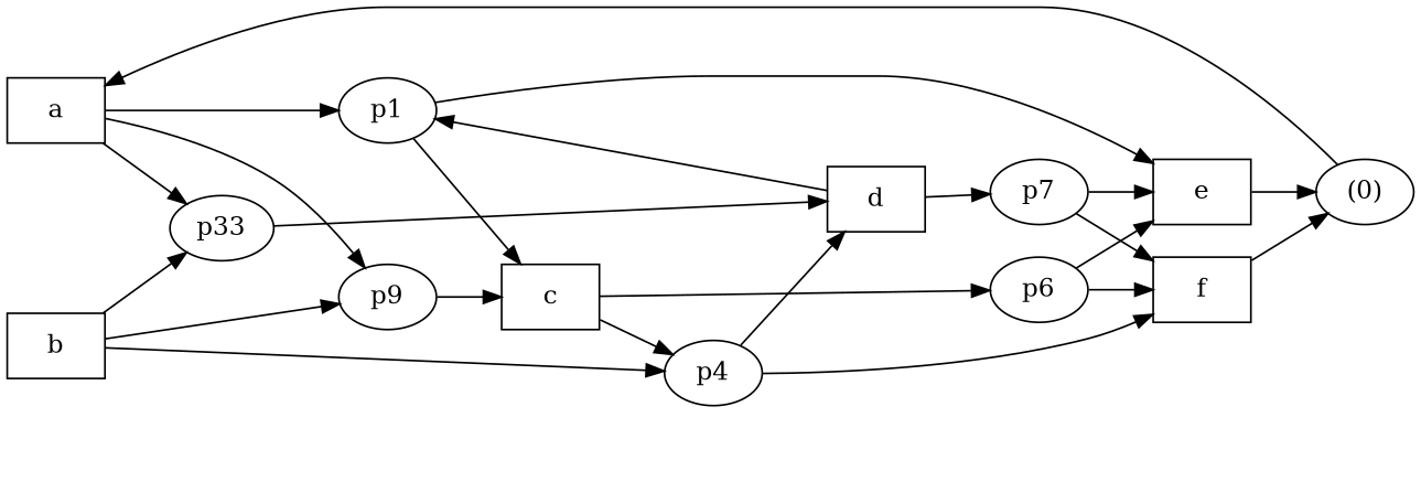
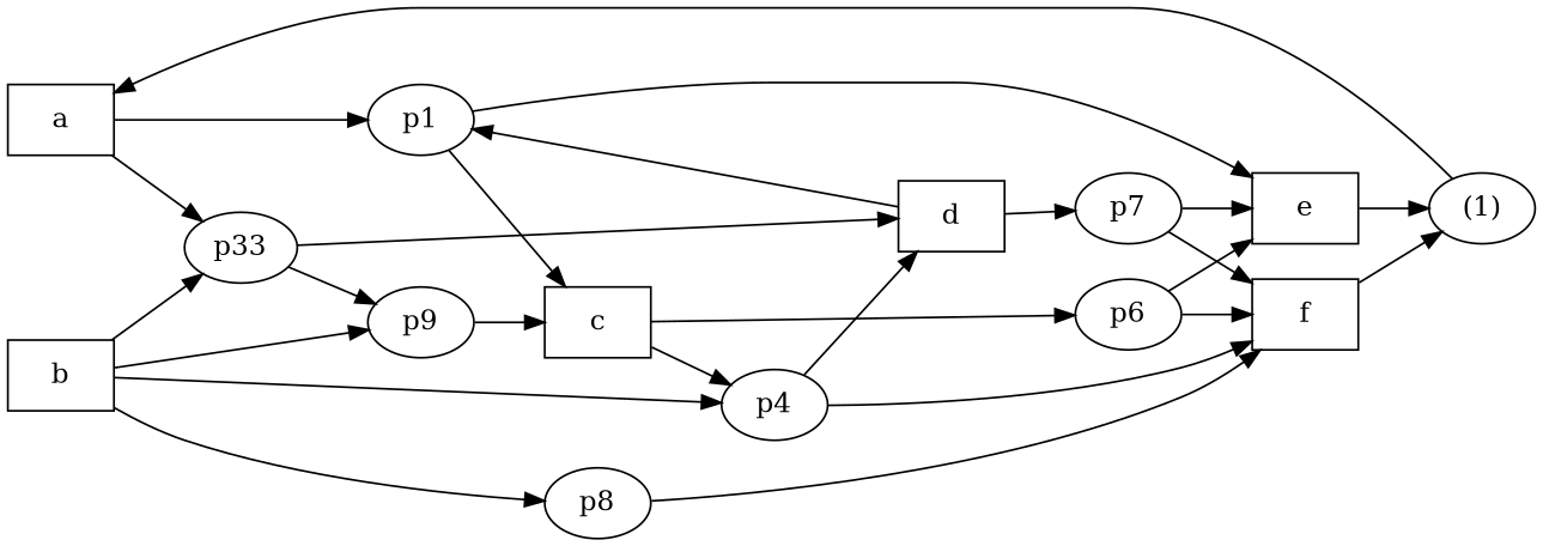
  digraph {
    rankdir=LR
    node [widtf=0.5]
    n1 [label=a shape=box]
    p1
    n3 [label=p9]
    p33
    n5 [label=c shape=box]
    n6 [label=e shape=box]
    n7 [label=d shape=box]
    n8 [label=b shape=box]
    p4
+   p8
    n11 [label=f shape=box]
    p6
    p7
-   n14 [label="(0)"]
+   n14 [label="(1)"]
    n1 -> p1
-   n1 -> n3
+   p33 -> n3
    n1 -> p33
    p1 -> n5
    p1 -> n6
    n3 -> n5
    p33 -> n7
    n5 -> p4
    n5 -> p6
    n6 -> n14
    n7 -> p1
    n7 -> p7
    n8 -> n3
    n8 -> p33
    n8 -> p4
+   n8 -> p8
    p4 -> n7
    p4 -> n11
+   p8 -> n11
    n11 -> n14
    p6 -> n6
    p6 -> n11
    p7 -> n6
    p7 -> n11
    n14 -> n1
  }
